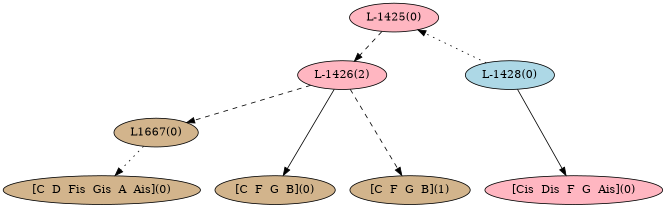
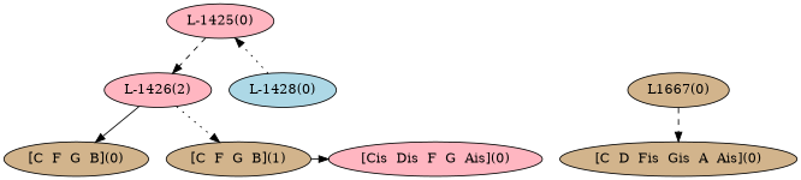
  digraph {
    node [fillcolor=tan style=filled]
    edge [style=dashed]
    "L-1425(0)" [fillcolor=lightpink]
    n2 [fillcolor=lightpink label="L-1426(2)"]
    "L-1428(0)" [fillcolor=lightblue]
    "L1667(0)"
    "[C  D  Fis  Gis  A  Ais](0)"
    "[C  F  G  B](0)"
    "[C  F  G  B](1)"
    "[Cis  Dis  F  G  Ais](0)" [fillcolor=lightpink]
    subgraph sub_1 {
      rank=min
      "L-1425(0)"
    }
    subgraph sub_2 {
      rank=same
      n2
      "L-1428(0)"
    }
    subgraph sub_3 {
      rank=same
      "L1667(0)"
    }
    subgraph sub_4 {
      rank=max
      "[C  D  Fis  Gis  A  Ais](0)"
      "[C  F  G  B](0)"
      "[C  F  G  B](1)"
      "[Cis  Dis  F  G  Ais](0)"
    }
    "L-1425(0)" -> n2
-   n2 -> "L1667(0)"
    n2 -> "[C  F  G  B](0)" [style=solid]
-   n2 -> "[C  F  G  B](1)"
+   n2 -> "[C  F  G  B](1)" [style=dotted]
    "L-1428(0)" -> "L-1425(0)" [style=dotted]
-   "L-1428(0)" -> "[Cis  Dis  F  G  Ais](0)" [style=solid]
-   "L1667(0)" -> "[C  D  Fis  Gis  A  Ais](0)" [style=dotted]
+   "[C  F  G  B](1)" -> "[Cis  Dis  F  G  Ais](0)" [style=solid]
+   "L1667(0)" -> "[C  D  Fis  Gis  A  Ais](0)"
  }
